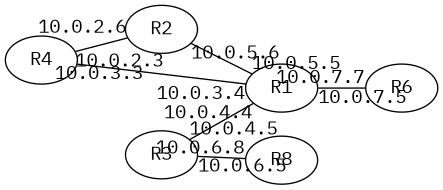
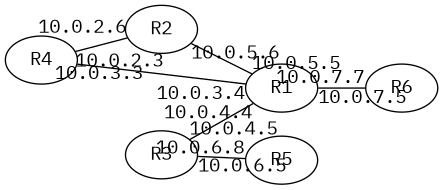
  strict graph {
    fontname="IBM Plex Mono"
    rankdir=LR
    node [fontname="IBM Plex Mono"]
    edge [fontname="IBM Plex Mono"]
    R4
    R2
    R1
    R6
    R3
-   R5 [label=R8]
+   R5
    R4 -- R2 [headlabel="10.0.2.6" taillabel="10.0.2.3"]
    R4 -- R1 [headlabel="10.0.3.4" taillabel="10.0.3.3"]
    R2 -- R1 [headlabel="10.0.5.5" taillabel="10.0.5.6"]
    R1 -- R6 [headlabel="10.0.7.7" taillabel="10.0.7.5"]
    R3 -- R1 [headlabel="10.0.4.4" taillabel="10.0.4.5"]
    R3 -- R5 [headlabel="10.0.6.8" taillabel="10.0.6.5"]
  }
